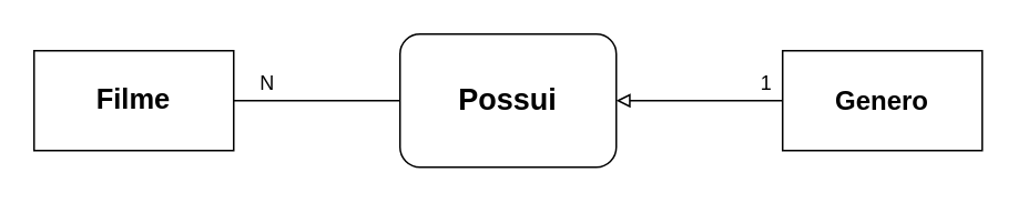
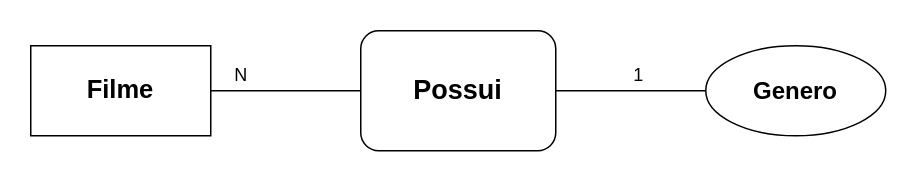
  <mxCell id="0" />
  <mxCell id="1" parent="0" />
  <mxCell id="2" value="&lt;font size=&quot;1&quot;&gt;&lt;b style=&quot;font-size: 17px&quot;&gt;Filme&lt;/b&gt;&lt;/font&gt;" style="rounded=0;whiteSpace=wrap;html=1;" vertex="1" parent="1"><mxGeometry x="20" y="30" width="120" height="60" as="geometry" /></mxCell>
- <mxCell id="3" value="" style="edgeStyle=orthogonalEdgeStyle;rounded=0;orthogonalLoop=1;jettySize=auto;html=1;endArrow=block;endFill=0;" edge="1" parent="1" source="4" target="5"><mxGeometry relative="1" as="geometry" /></mxCell>
- <mxCell id="4" value="&lt;b&gt;&lt;font style=&quot;font-size: 16px&quot;&gt;Genero&lt;/font&gt;&lt;/b&gt;" style="rounded=0;whiteSpace=wrap;html=1;" vertex="1" parent="1"><mxGeometry x="470" y="30" width="120" height="60" as="geometry" /></mxCell>
+ <mxCell id="3" value="" style="edgeStyle=orthogonalEdgeStyle;rounded=0;orthogonalLoop=1;jettySize=auto;html=1;endArrow=none;endFill=0;" edge="1" parent="1" source="4" target="5"><mxGeometry relative="1" as="geometry" /></mxCell>
+ <mxCell id="4" value="&lt;b&gt;&lt;font style=&quot;font-size: 16px&quot;&gt;Genero&lt;/font&gt;&lt;/b&gt;" style="ellipse;whiteSpace=wrap;html=1;" vertex="1" parent="1"><mxGeometry x="470" y="30" width="120" height="60" as="geometry" /></mxCell>
  <mxCell id="5" value="&lt;span style=&quot;font-size: 18px&quot;&gt;&lt;b&gt;Possui&lt;/b&gt;&lt;/span&gt;" style="whiteSpace=wrap;html=1;rounded=1;" vertex="1" parent="1"><mxGeometry x="240" y="20" width="130" height="80" as="geometry" /></mxCell>
  <mxCell id="6" value="" style="endArrow=none;html=1;entryX=0;entryY=0.5;entryDx=0;entryDy=0;" edge="1" parent="1" target="5"><mxGeometry width="50" height="50" relative="1" as="geometry"><mxPoint x="140" y="60" as="sourcePoint" /><mxPoint x="190" y="10" as="targetPoint" /></mxGeometry></mxCell>
  <mxCell id="7" value="N" style="text;html=1;align=center;verticalAlign=middle;resizable=0;points=[];autosize=1;strokeColor=none;" vertex="1" parent="1"><mxGeometry x="150" y="40" width="20" height="20" as="geometry" /></mxCell>
- <mxCell id="8" value="1" style="text;html=1;align=center;verticalAlign=middle;resizable=0;points=[];autosize=1;strokeColor=none;" vertex="1" parent="1"><mxGeometry x="450" y="40" width="20" height="20" as="geometry" /></mxCell>
+ <mxCell id="8" value="1" style="text;html=1;align=center;verticalAlign=middle;resizable=0;points=[];autosize=1;strokeColor=none;" vertex="1" parent="1"><mxGeometry x="415" y="40" width="20" height="20" as="geometry" /></mxCell>
